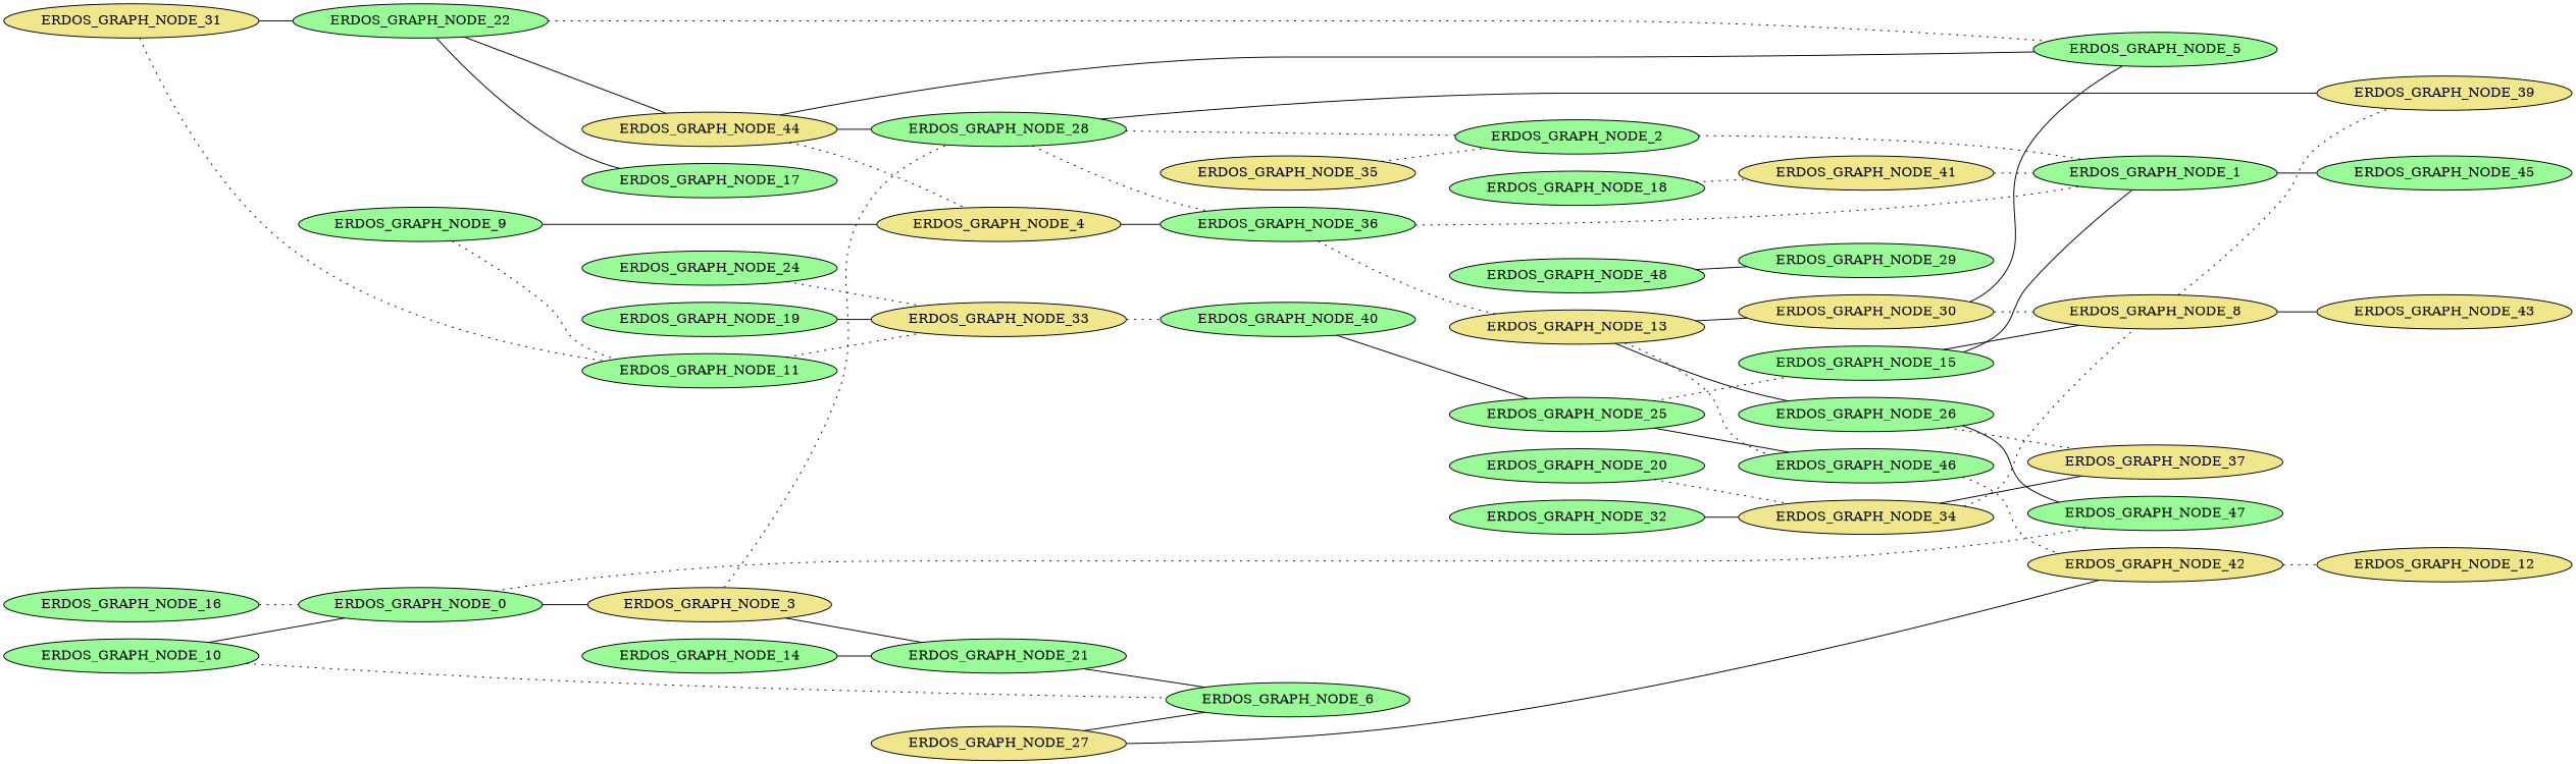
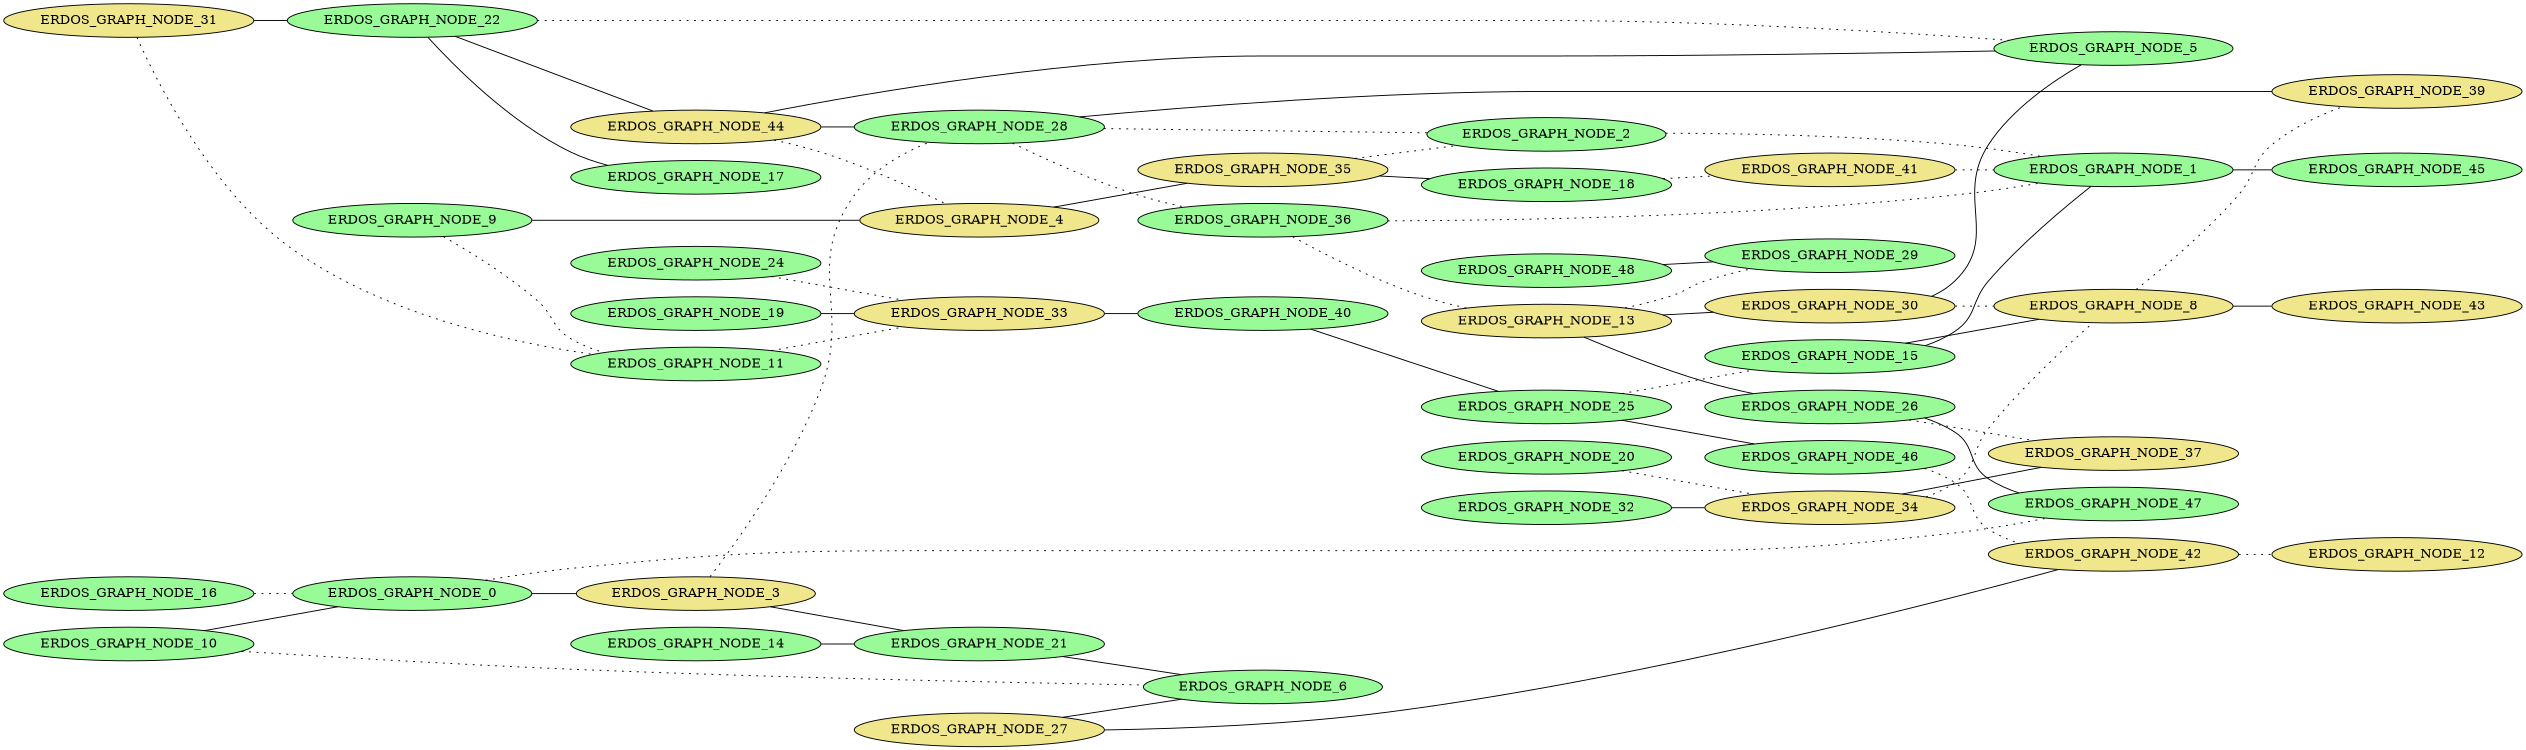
  graph {
    rankdir=LR
    node [fillcolor=palegreen style=filled]
    edge [style=solid weight=1]
    ERDOS_GRAPH_NODE_22
    ERDOS_GRAPH_NODE_17
    ERDOS_GRAPH_NODE_44 [fillcolor=khaki]
    ERDOS_GRAPH_NODE_5
    ERDOS_GRAPH_NODE_28
    ERDOS_GRAPH_NODE_4 [fillcolor=khaki]
    ERDOS_GRAPH_NODE_21
    ERDOS_GRAPH_NODE_6
    ERDOS_GRAPH_NODE_8 [fillcolor=khaki]
    ERDOS_GRAPH_NODE_43 [fillcolor=khaki]
    ERDOS_GRAPH_NODE_39 [fillcolor=khaki]
    ERDOS_GRAPH_NODE_2
    ERDOS_GRAPH_NODE_1
    ERDOS_GRAPH_NODE_45
    ERDOS_GRAPH_NODE_37 [fillcolor=khaki]
    ERDOS_GRAPH_NODE_26
    ERDOS_GRAPH_NODE_47
    ERDOS_GRAPH_NODE_40
    ERDOS_GRAPH_NODE_25
    ERDOS_GRAPH_NODE_46
    ERDOS_GRAPH_NODE_15
    ERDOS_GRAPH_NODE_42 [fillcolor=khaki]
    ERDOS_GRAPH_NODE_0
    ERDOS_GRAPH_NODE_3 [fillcolor=khaki]
    ERDOS_GRAPH_NODE_36
    ERDOS_GRAPH_NODE_35 [fillcolor=khaki]
    ERDOS_GRAPH_NODE_13 [fillcolor=khaki]
    ERDOS_GRAPH_NODE_30 [fillcolor=khaki]
    ERDOS_GRAPH_NODE_29
    ERDOS_GRAPH_NODE_27 [fillcolor=khaki]
    ERDOS_GRAPH_NODE_12 [fillcolor=khaki]
    ERDOS_GRAPH_NODE_33 [fillcolor=khaki]
    ERDOS_GRAPH_NODE_11
    ERDOS_GRAPH_NODE_31 [fillcolor=khaki]
    ERDOS_GRAPH_NODE_18
    ERDOS_GRAPH_NODE_41 [fillcolor=khaki]
    ERDOS_GRAPH_NODE_10
    ERDOS_GRAPH_NODE_9
    ERDOS_GRAPH_NODE_34 [fillcolor=khaki]
    ERDOS_GRAPH_NODE_32
    ERDOS_GRAPH_NODE_14
    ERDOS_GRAPH_NODE_16
    ERDOS_GRAPH_NODE_48
    ERDOS_GRAPH_NODE_24
    ERDOS_GRAPH_NODE_19
    ERDOS_GRAPH_NODE_20
    ERDOS_GRAPH_NODE_22 -- ERDOS_GRAPH_NODE_17
    ERDOS_GRAPH_NODE_22 -- ERDOS_GRAPH_NODE_44
    ERDOS_GRAPH_NODE_22 -- ERDOS_GRAPH_NODE_5 [style=dotted weight=14]
    ERDOS_GRAPH_NODE_44 -- ERDOS_GRAPH_NODE_28 [weight=18]
    ERDOS_GRAPH_NODE_44 -- ERDOS_GRAPH_NODE_4 [style=dotted weight=13]
    ERDOS_GRAPH_NODE_5 -- ERDOS_GRAPH_NODE_44 [weight=13]
    ERDOS_GRAPH_NODE_28 -- ERDOS_GRAPH_NODE_2 [style=dotted weight=17]
    ERDOS_GRAPH_NODE_28 -- ERDOS_GRAPH_NODE_36 [style=dotted weight=12]
-   ERDOS_GRAPH_NODE_4 -- ERDOS_GRAPH_NODE_36 [weight=18]
+   ERDOS_GRAPH_NODE_4 -- ERDOS_GRAPH_NODE_35 [weight=18]
    ERDOS_GRAPH_NODE_21 -- ERDOS_GRAPH_NODE_6 [weight=9]
    ERDOS_GRAPH_NODE_8 -- ERDOS_GRAPH_NODE_43 [weight=19]
    ERDOS_GRAPH_NODE_8 -- ERDOS_GRAPH_NODE_39 [style=dotted weight=15]
    ERDOS_GRAPH_NODE_39 -- ERDOS_GRAPH_NODE_28 [weight=18]
    ERDOS_GRAPH_NODE_2 -- ERDOS_GRAPH_NODE_1 [style=dotted weight=13]
    ERDOS_GRAPH_NODE_1 -- ERDOS_GRAPH_NODE_45 [weight=2]
    ERDOS_GRAPH_NODE_26 -- ERDOS_GRAPH_NODE_37 [style=dotted weight=13]
    ERDOS_GRAPH_NODE_26 -- ERDOS_GRAPH_NODE_47 [weight=8]
    ERDOS_GRAPH_NODE_40 -- ERDOS_GRAPH_NODE_25 [weight=3]
    ERDOS_GRAPH_NODE_25 -- ERDOS_GRAPH_NODE_46 [weight=7]
    ERDOS_GRAPH_NODE_25 -- ERDOS_GRAPH_NODE_15 [style=dotted weight=3]
    ERDOS_GRAPH_NODE_46 -- ERDOS_GRAPH_NODE_42 [style=dotted weight=16]
    ERDOS_GRAPH_NODE_15 -- ERDOS_GRAPH_NODE_8 [weight=19]
    ERDOS_GRAPH_NODE_15 -- ERDOS_GRAPH_NODE_1 [weight=6]
    ERDOS_GRAPH_NODE_42 -- ERDOS_GRAPH_NODE_12 [style=dotted weight=13]
    ERDOS_GRAPH_NODE_0 -- ERDOS_GRAPH_NODE_47 [style=dotted weight=17]
    ERDOS_GRAPH_NODE_0 -- ERDOS_GRAPH_NODE_3 [weight=5]
    ERDOS_GRAPH_NODE_3 -- ERDOS_GRAPH_NODE_28 [style=dotted weight=10]
    ERDOS_GRAPH_NODE_3 -- ERDOS_GRAPH_NODE_21 [weight=10]
    ERDOS_GRAPH_NODE_36 -- ERDOS_GRAPH_NODE_1 [style=dotted weight=2]
    ERDOS_GRAPH_NODE_36 -- ERDOS_GRAPH_NODE_13 [style=dotted weight=15]
    ERDOS_GRAPH_NODE_35 -- ERDOS_GRAPH_NODE_2 [style=dotted weight=19]
+   ERDOS_GRAPH_NODE_35 -- ERDOS_GRAPH_NODE_18 [weight=3]
    ERDOS_GRAPH_NODE_13 -- ERDOS_GRAPH_NODE_26 [weight=9]
    ERDOS_GRAPH_NODE_13 -- ERDOS_GRAPH_NODE_30 [weight=8]
-   ERDOS_GRAPH_NODE_13 -- ERDOS_GRAPH_NODE_46 [style=dotted]
+   ERDOS_GRAPH_NODE_13 -- ERDOS_GRAPH_NODE_29 [style=dotted]
    ERDOS_GRAPH_NODE_30 -- ERDOS_GRAPH_NODE_5 [weight=12]
    ERDOS_GRAPH_NODE_30 -- ERDOS_GRAPH_NODE_8 [style=dotted weight=15]
    ERDOS_GRAPH_NODE_27 -- ERDOS_GRAPH_NODE_6 [weight=7]
    ERDOS_GRAPH_NODE_27 -- ERDOS_GRAPH_NODE_42
-   ERDOS_GRAPH_NODE_33 -- ERDOS_GRAPH_NODE_40 [style=dotted weight=8]
+   ERDOS_GRAPH_NODE_33 -- ERDOS_GRAPH_NODE_40 [weight=8]
    ERDOS_GRAPH_NODE_11 -- ERDOS_GRAPH_NODE_33 [style=dotted weight=2]
    ERDOS_GRAPH_NODE_31 -- ERDOS_GRAPH_NODE_22 [weight=8]
    ERDOS_GRAPH_NODE_31 -- ERDOS_GRAPH_NODE_11 [style=dotted weight=4]
    ERDOS_GRAPH_NODE_18 -- ERDOS_GRAPH_NODE_41 [style=dotted weight=2]
    ERDOS_GRAPH_NODE_41 -- ERDOS_GRAPH_NODE_1 [style=dotted weight=13]
    ERDOS_GRAPH_NODE_10 -- ERDOS_GRAPH_NODE_6 [style=dotted weight=15]
    ERDOS_GRAPH_NODE_10 -- ERDOS_GRAPH_NODE_0 [weight=19]
    ERDOS_GRAPH_NODE_9 -- ERDOS_GRAPH_NODE_4 [weight=17]
    ERDOS_GRAPH_NODE_9 -- ERDOS_GRAPH_NODE_11 [style=dotted]
    ERDOS_GRAPH_NODE_34 -- ERDOS_GRAPH_NODE_8 [style=dotted weight=10]
    ERDOS_GRAPH_NODE_34 -- ERDOS_GRAPH_NODE_37 [weight=19]
    ERDOS_GRAPH_NODE_32 -- ERDOS_GRAPH_NODE_34 [weight=3]
    ERDOS_GRAPH_NODE_14 -- ERDOS_GRAPH_NODE_21 [weight=18]
    ERDOS_GRAPH_NODE_16 -- ERDOS_GRAPH_NODE_0 [style=dotted weight=12]
    ERDOS_GRAPH_NODE_48 -- ERDOS_GRAPH_NODE_29 [weight=12]
    ERDOS_GRAPH_NODE_24 -- ERDOS_GRAPH_NODE_33 [style=dotted weight=9]
    ERDOS_GRAPH_NODE_19 -- ERDOS_GRAPH_NODE_33 [weight=17]
    ERDOS_GRAPH_NODE_20 -- ERDOS_GRAPH_NODE_34 [style=dotted]
  }
